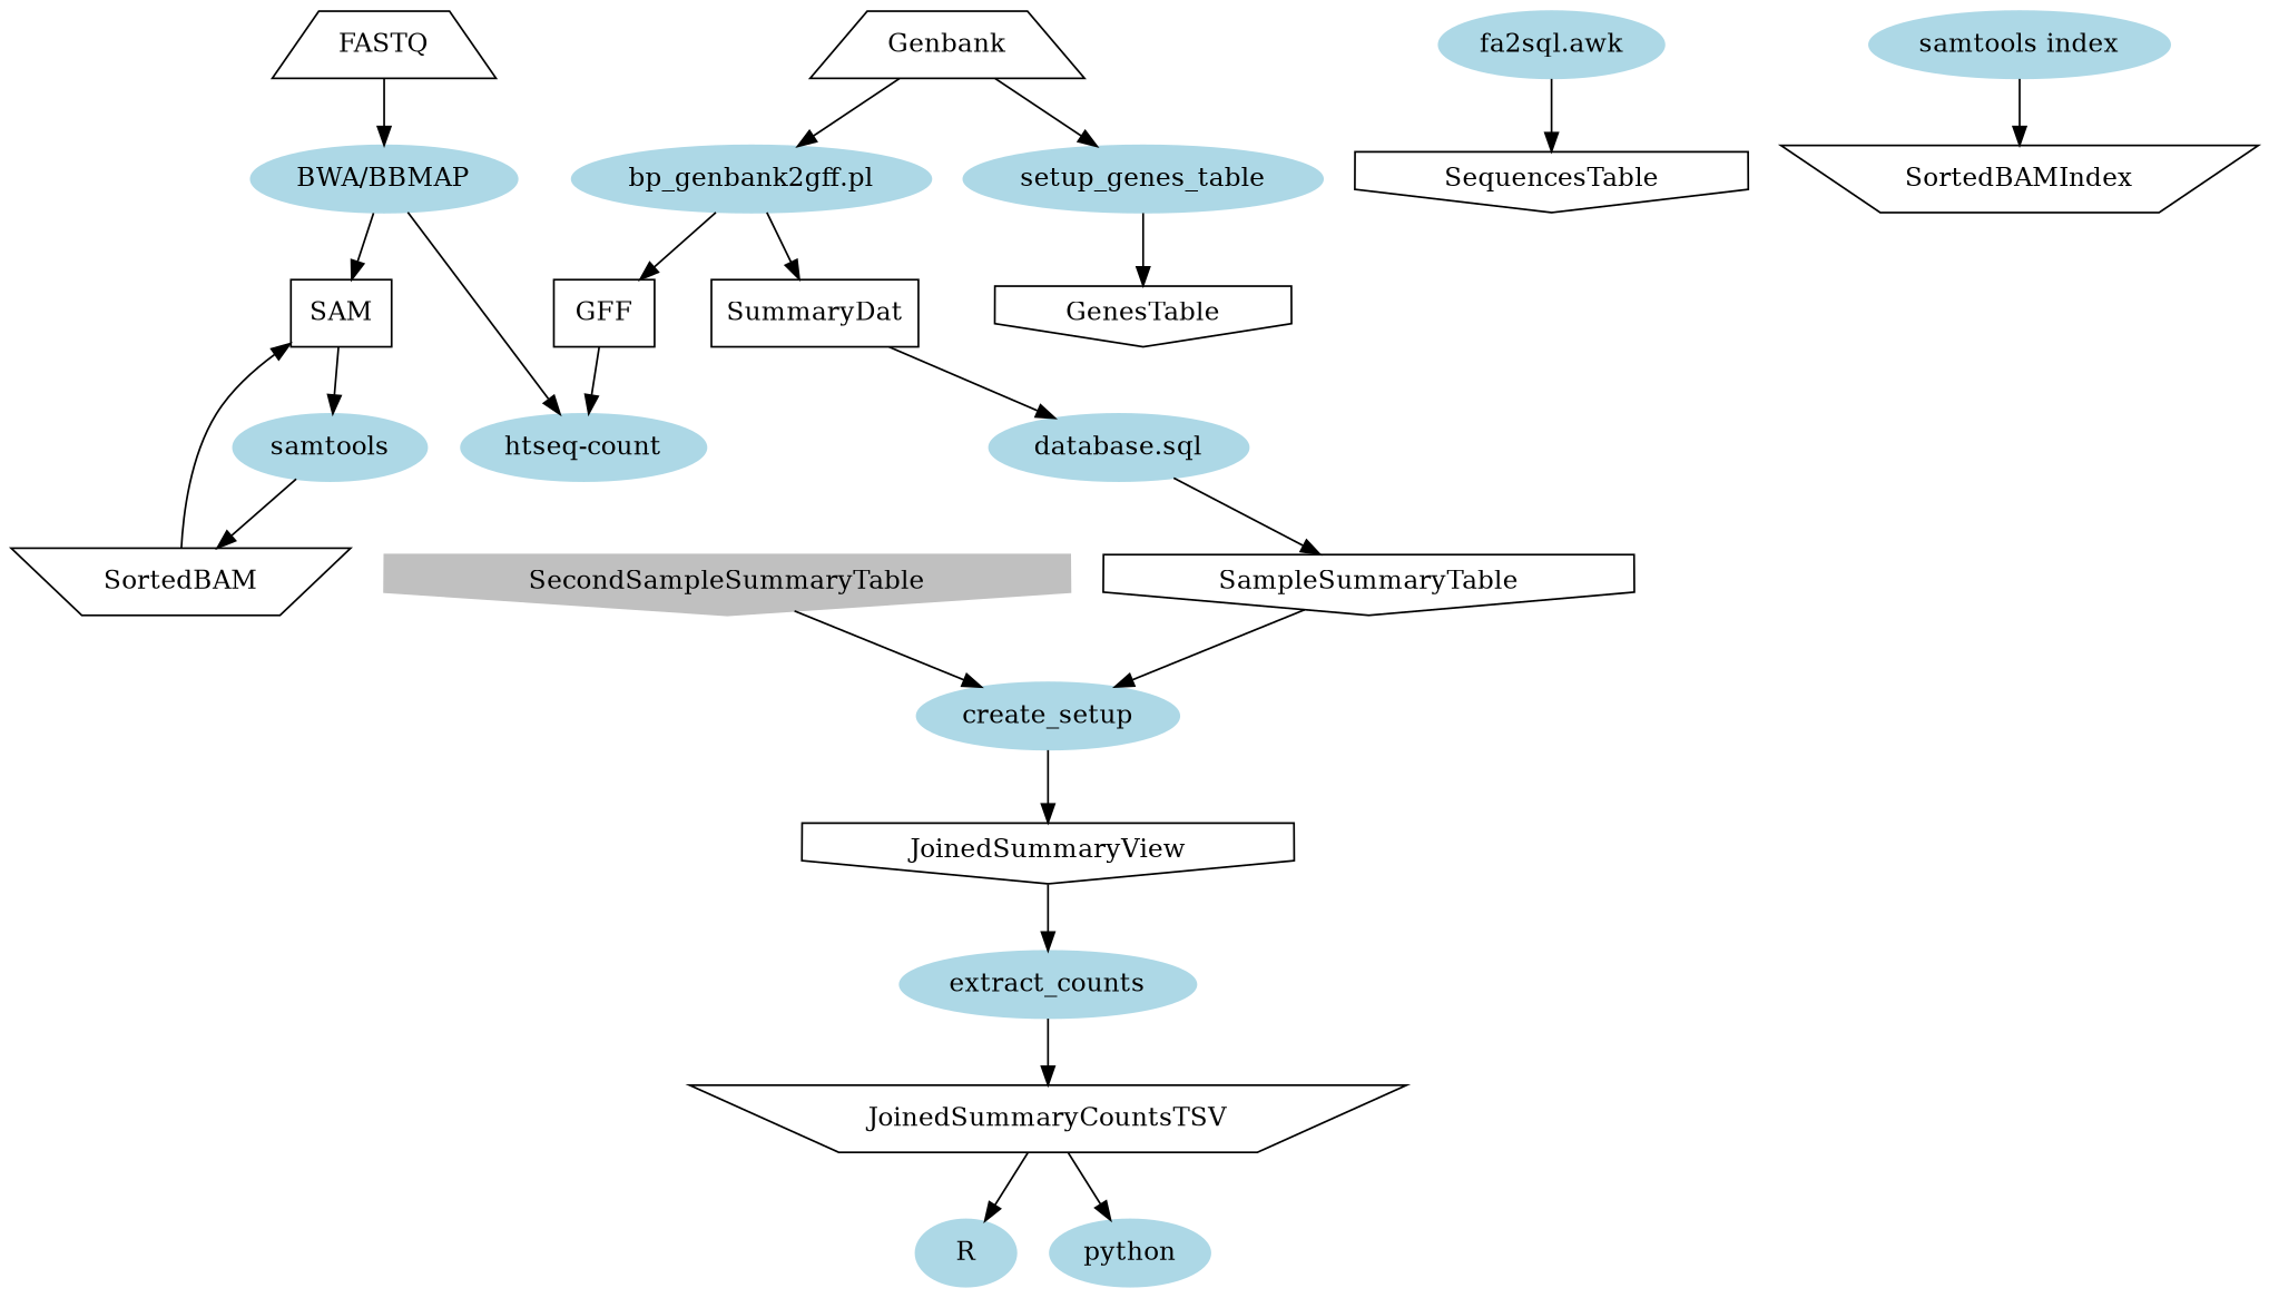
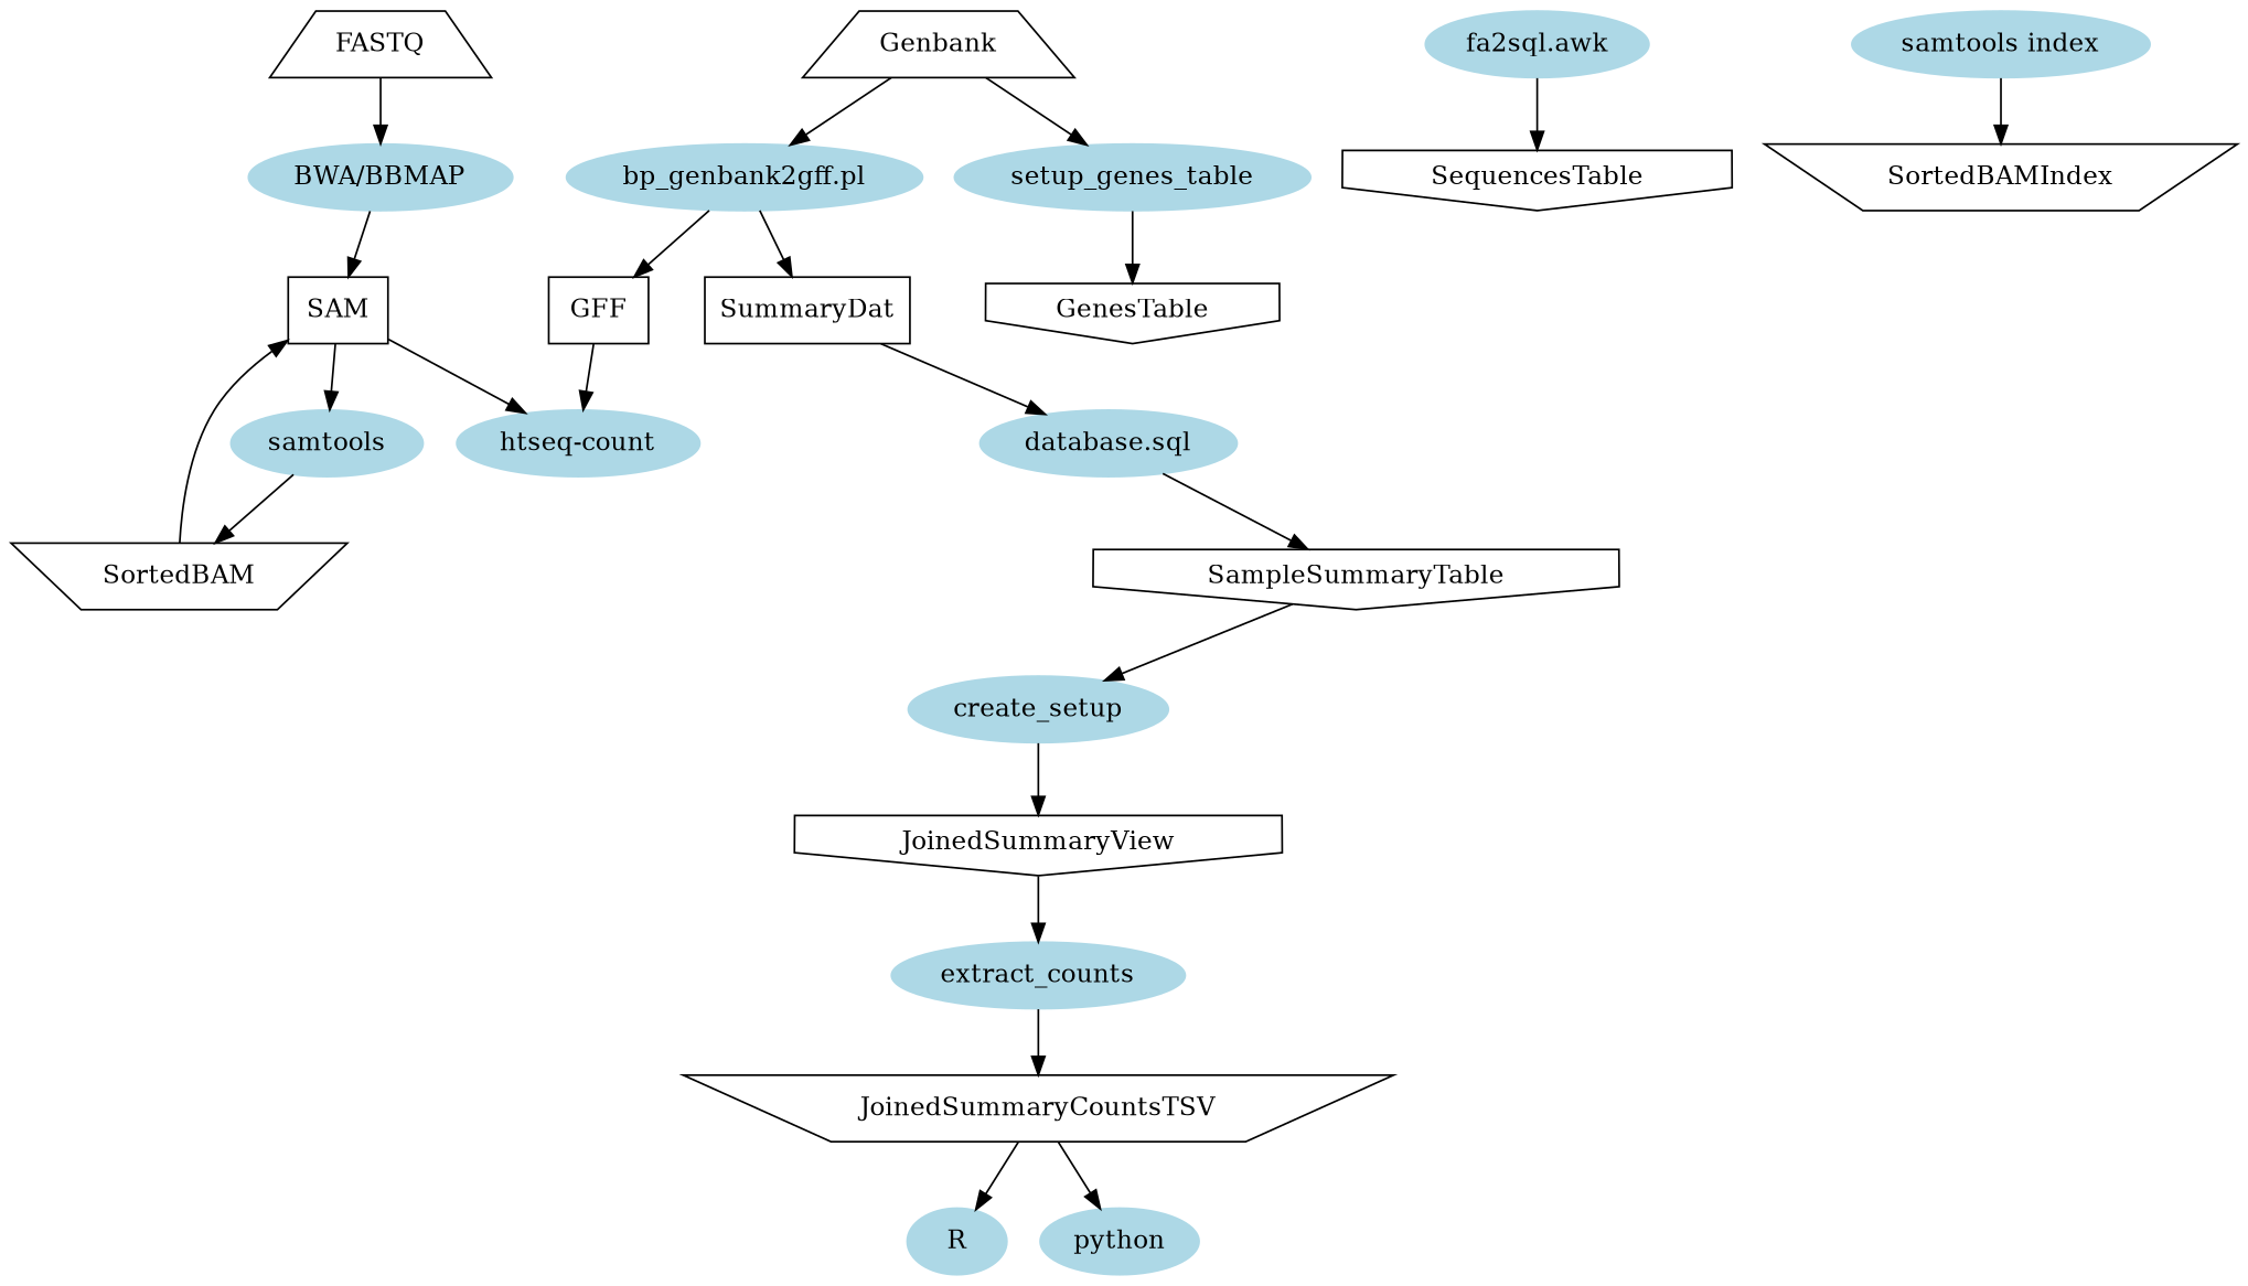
  digraph {
    node [shape=ellipse style=filled]
    FASTQ [shape=trapezium style=""]
    "BWA/BBMAP" [color=lightblue]
    SAM [shape=rectangle style=""]
    "fa2sql.awk" [color=lightblue]
    SequencesTable [shape=invhouse style=""]
    Genbank [shape=trapezium style=""]
    setup_genes_table [color=lightblue]
    "bp_genbank2gff.pl" [color=lightblue]
    GenesTable [shape=invhouse style=""]
    GFF [shape=rectangle style=""]
    SummaryDat [shape=rectangle style=""]
    "htseq-count" [color=lightblue]
    samtools [color=lightblue]
    SortedBAM [shape=invtrapezium style=""]
    "database.sql" [color=lightblue]
    SampleSummaryTable [shape=invhouse style=""]
    "samtools index" [color=lightblue]
    SortedBAMIndex [shape=invtrapezium style=""]
    JoinedSummaryCountsTSV [shape=invtrapezium style=""]
    R [color=lightblue]
    python [color=lightblue]
    n22 [color=lightblue label=create_setup]
    JoinedSummaryView [shape=invhouse style=""]
-   SecondSampleSummaryTable [color=gray shape=invhouse]
    extract_counts [color=lightblue]
    FASTQ -> "BWA/BBMAP"
    "BWA/BBMAP" -> SAM
-   "BWA/BBMAP" -> "htseq-count"
+   SAM -> "htseq-count"
    SAM -> samtools
    "fa2sql.awk" -> SequencesTable
    Genbank -> setup_genes_table
    Genbank -> "bp_genbank2gff.pl"
    setup_genes_table -> GenesTable
    "bp_genbank2gff.pl" -> GFF
    "bp_genbank2gff.pl" -> SummaryDat
    GFF -> "htseq-count"
    SummaryDat -> "database.sql"
    samtools -> SortedBAM
    SortedBAM -> SAM
    "database.sql" -> SampleSummaryTable
    SampleSummaryTable -> n22
    "samtools index" -> SortedBAMIndex
    JoinedSummaryCountsTSV -> R
    JoinedSummaryCountsTSV -> python
    n22 -> JoinedSummaryView
    JoinedSummaryView -> extract_counts
-   SecondSampleSummaryTable -> n22
    extract_counts -> JoinedSummaryCountsTSV
  }
